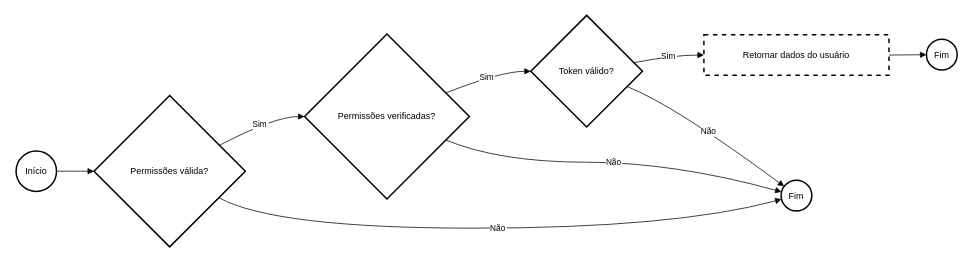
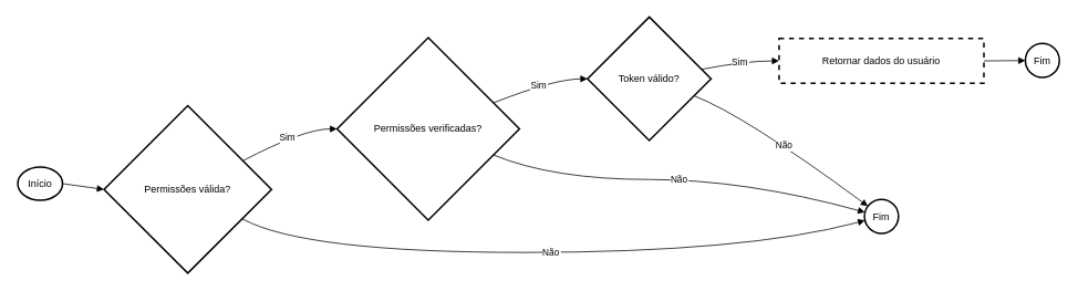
  <mxCell id="0" />
  <mxCell id="1" parent="0" />
- <mxCell id="2" value="Início" style="ellipse;aspect=fixed;strokeWidth=2;whiteSpace=wrap;" vertex="1" parent="1"><mxGeometry x="20" y="201" width="54" height="54" as="geometry" /></mxCell>
+ <mxCell id="2" value="Início" style="ellipse;aspect=fixed;strokeWidth=2;whiteSpace=wrap;" vertex="1" parent="1"><mxGeometry x="20" y="201" width="54" height="40" as="geometry" /></mxCell>
  <mxCell id="3" value="Permissões válida?" style="rhombus;strokeWidth=2;whiteSpace=wrap;" vertex="1" parent="1"><mxGeometry x="124" y="127" width="202" height="202" as="geometry" /></mxCell>
  <mxCell id="4" value="Permissões verificadas?" style="rhombus;strokeWidth=2;whiteSpace=wrap;" vertex="1" parent="1"><mxGeometry x="405" y="45" width="220" height="220" as="geometry" /></mxCell>
  <mxCell id="5" value="Token válido?" style="rhombus;strokeWidth=2;whiteSpace=wrap;" vertex="1" parent="1"><mxGeometry x="707" y="20" width="149" height="149" as="geometry" /></mxCell>
  <mxCell id="6" value="Retornar dados do usuário" style="whiteSpace=wrap;strokeWidth=2;dashed=1;" vertex="1" parent="1"><mxGeometry x="938" y="46" width="247" height="54" as="geometry" /></mxCell>
  <mxCell id="7" value="Fim" style="ellipse;aspect=fixed;strokeWidth=2;whiteSpace=wrap;" vertex="1" parent="1"><mxGeometry x="1235" y="52" width="41" height="41" as="geometry" /></mxCell>
  <mxCell id="8" value="Fim" style="ellipse;aspect=fixed;strokeWidth=2;whiteSpace=wrap;" vertex="1" parent="1"><mxGeometry x="1041" y="240" width="41" height="41" as="geometry" /></mxCell>
  <mxCell id="9" value="" style="curved=1;startArrow=none;endArrow=block;exitX=1;exitY=0.49;entryX=0;entryY=0.5;" edge="1" parent="1" source="2" target="3"><mxGeometry relative="1" as="geometry"><Array as="points" /></mxGeometry></mxCell>
  <mxCell id="10" value="Sim" style="curved=1;startArrow=none;endArrow=block;exitX=1;exitY=0.24;entryX=0;entryY=0.5;" edge="1" parent="1" source="3" target="4"><mxGeometry relative="1" as="geometry"><Array as="points"><mxPoint x="365" y="155" /></Array></mxGeometry></mxCell>
  <mxCell id="11" value="Sim" style="curved=1;startArrow=none;endArrow=block;exitX=1;exitY=0.3;entryX=0;entryY=0.5;" edge="1" parent="1" source="4" target="5"><mxGeometry relative="1" as="geometry"><Array as="points"><mxPoint x="666" y="95" /></Array></mxGeometry></mxCell>
  <mxCell id="12" value="Sim" style="curved=1;startArrow=none;endArrow=block;exitX=1;exitY=0.41;entryX=0;entryY=0.5;" edge="1" parent="1" source="5" target="6"><mxGeometry relative="1" as="geometry"><Array as="points"><mxPoint x="897" y="73" /></Array></mxGeometry></mxCell>
  <mxCell id="13" value="" style="curved=1;startArrow=none;endArrow=block;exitX=1;exitY=0.5;entryX=-0.01;entryY=0.51;" edge="1" parent="1" source="6" target="7"><mxGeometry relative="1" as="geometry"><Array as="points" /></mxGeometry></mxCell>
  <mxCell id="14" value="Não" style="curved=1;startArrow=none;endArrow=block;exitX=1;exitY=0.77;entryX=-0.01;entryY=0.64;" edge="1" parent="1" source="3" target="8"><mxGeometry relative="1" as="geometry"><Array as="points"><mxPoint x="365" y="304" /><mxPoint x="897" y="304" /></Array></mxGeometry></mxCell>
  <mxCell id="15" value="Não" style="curved=1;startArrow=none;endArrow=block;exitX=1;exitY=0.7;entryX=-0.01;entryY=0.37;" edge="1" parent="1" source="4" target="8"><mxGeometry relative="1" as="geometry"><Array as="points"><mxPoint x="666" y="216" /><mxPoint x="897" y="216" /></Array></mxGeometry></mxCell>
  <mxCell id="16" value="Não" style="curved=1;startArrow=none;endArrow=block;exitX=1;exitY=0.69;entryX=-0.01;entryY=0.13;" edge="1" parent="1" source="5" target="8"><mxGeometry relative="1" as="geometry"><Array as="points"><mxPoint x="897" y="139" /></Array></mxGeometry></mxCell>
